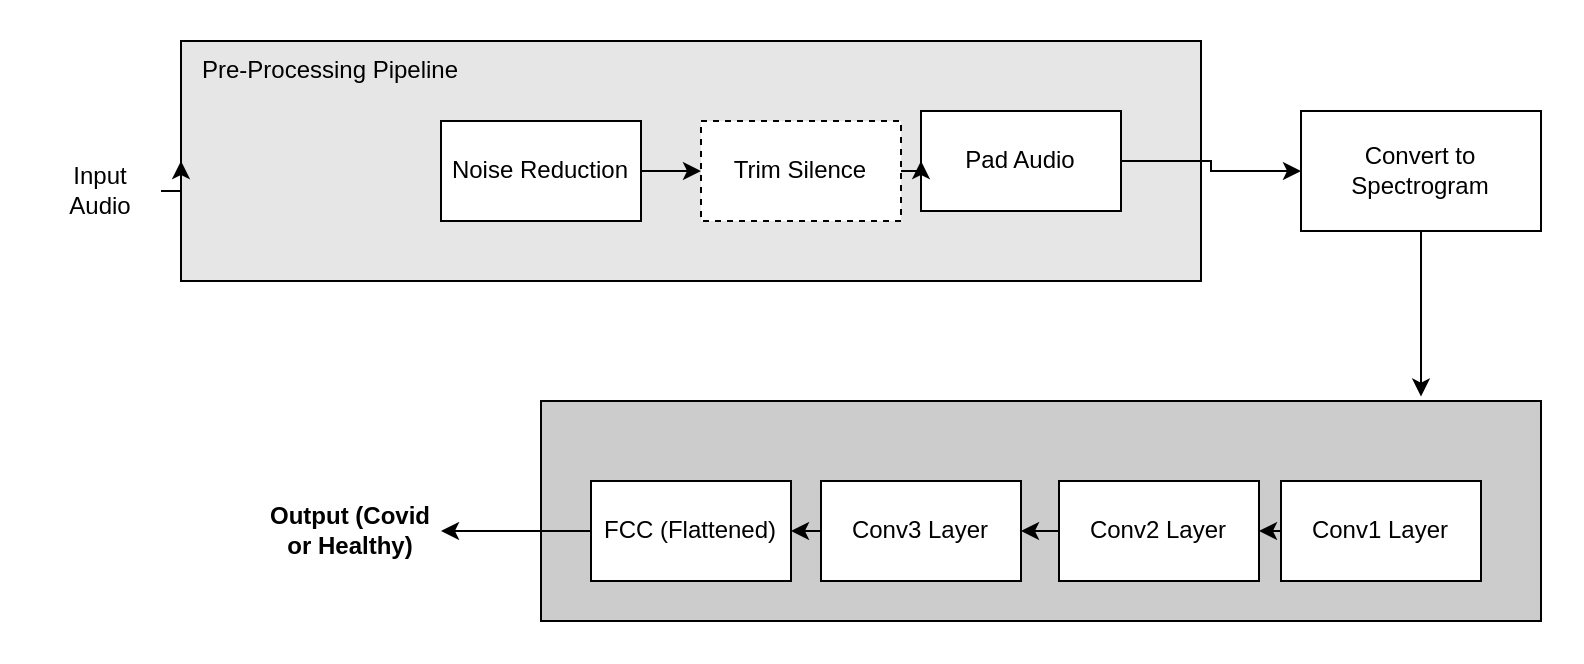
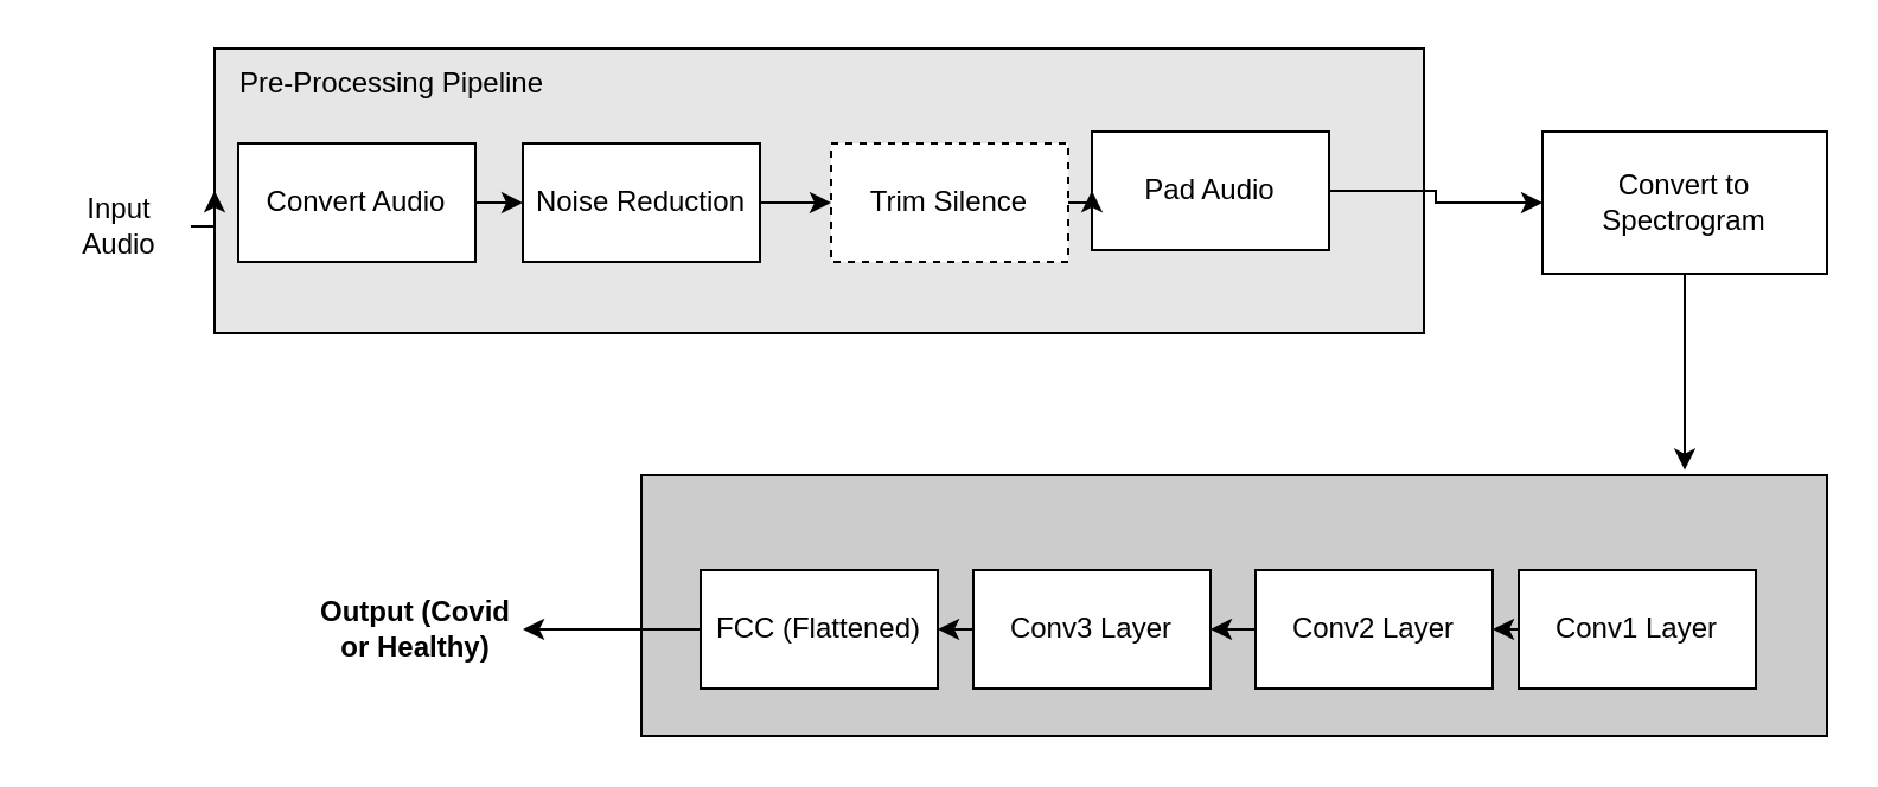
  <mxCell id="0" />
  <mxCell id="1" parent="0" />
  <mxCell id="2" value="" style="group;fillColor=#E6E6E6;movable=0;resizable=0;rotatable=0;deletable=0;editable=0;locked=1;connectable=0;" vertex="1" connectable="0" parent="1"><mxGeometry x="90" y="20" width="510" height="120" as="geometry" /></mxCell>
  <mxCell id="3" value="" style="rounded=0;whiteSpace=wrap;html=1;fillColor=#E6E6E6;" vertex="1" parent="2"><mxGeometry width="510" height="120" as="geometry" /></mxCell>
  <mxCell id="4" value="Pre-Processing Pipeline" style="text;html=1;align=center;verticalAlign=middle;whiteSpace=wrap;rounded=0;" vertex="1" parent="2"><mxGeometry x="-10" width="170" height="30" as="geometry" /></mxCell>
+ <mxCell id="5" value="Convert Audio" style="rounded=0;whiteSpace=wrap;html=1;" vertex="1" parent="2"><mxGeometry x="10" y="40" width="100" height="50" as="geometry" /></mxCell>
  <mxCell id="6" value="Noise Reduction" style="rounded=0;whiteSpace=wrap;html=1;" vertex="1" parent="2"><mxGeometry x="130" y="40" width="100" height="50" as="geometry" /></mxCell>
  <mxCell id="7" value="Trim Silence" style="rounded=0;whiteSpace=wrap;html=1;dashed=1;" vertex="1" parent="2"><mxGeometry x="260" y="40" width="100" height="50" as="geometry" /></mxCell>
  <mxCell id="8" value="Pad Audio" style="rounded=0;whiteSpace=wrap;html=1;" vertex="1" parent="2"><mxGeometry x="370" y="35" width="100" height="50" as="geometry" /></mxCell>
+ <mxCell id="9" style="edgeStyle=orthogonalEdgeStyle;rounded=0;orthogonalLoop=1;jettySize=auto;html=1;exitX=1;exitY=0.5;exitDx=0;exitDy=0;entryX=0;entryY=0.5;entryDx=0;entryDy=0;" edge="1" parent="2" source="5" target="6"><mxGeometry relative="1" as="geometry" /></mxCell>
  <mxCell id="10" style="edgeStyle=orthogonalEdgeStyle;rounded=0;orthogonalLoop=1;jettySize=auto;html=1;exitX=1;exitY=0.5;exitDx=0;exitDy=0;entryX=0;entryY=0.5;entryDx=0;entryDy=0;" edge="1" parent="2" source="6" target="7"><mxGeometry relative="1" as="geometry" /></mxCell>
  <mxCell id="11" style="edgeStyle=orthogonalEdgeStyle;rounded=0;orthogonalLoop=1;jettySize=auto;html=1;exitX=1;exitY=0.5;exitDx=0;exitDy=0;entryX=0;entryY=0.5;entryDx=0;entryDy=0;" edge="1" parent="2" source="7" target="8"><mxGeometry relative="1" as="geometry" /></mxCell>
  <mxCell id="12" value="Convert to Spectrogram" style="rounded=0;whiteSpace=wrap;html=1;" vertex="1" parent="1"><mxGeometry x="650" y="55" width="120" height="60" as="geometry" /></mxCell>
  <mxCell id="13" value="" style="rounded=0;whiteSpace=wrap;html=1;fillColor=#CCCCCC;" vertex="1" parent="1"><mxGeometry x="270" y="200" width="500" height="110" as="geometry" /></mxCell>
  <mxCell id="14" value="Conv1 Layer" style="rounded=0;whiteSpace=wrap;html=1;" vertex="1" parent="1"><mxGeometry x="640" y="240" width="100" height="50" as="geometry" /></mxCell>
  <mxCell id="15" style="edgeStyle=orthogonalEdgeStyle;rounded=0;orthogonalLoop=1;jettySize=auto;html=1;exitX=0;exitY=0.5;exitDx=0;exitDy=0;entryX=1;entryY=0.5;entryDx=0;entryDy=0;" edge="1" parent="1" source="16" target="18"><mxGeometry relative="1" as="geometry" /></mxCell>
  <mxCell id="16" value="Conv2 Layer" style="rounded=0;whiteSpace=wrap;html=1;" vertex="1" parent="1"><mxGeometry x="529" y="240" width="100" height="50" as="geometry" /></mxCell>
  <mxCell id="17" style="edgeStyle=orthogonalEdgeStyle;rounded=0;orthogonalLoop=1;jettySize=auto;html=1;exitX=0;exitY=0.5;exitDx=0;exitDy=0;entryX=1;entryY=0.5;entryDx=0;entryDy=0;" edge="1" parent="1" source="18" target="20"><mxGeometry relative="1" as="geometry" /></mxCell>
  <mxCell id="18" value="Conv3 Layer" style="rounded=0;whiteSpace=wrap;html=1;" vertex="1" parent="1"><mxGeometry x="410" y="240" width="100" height="50" as="geometry" /></mxCell>
  <mxCell id="19" style="edgeStyle=orthogonalEdgeStyle;rounded=0;orthogonalLoop=1;jettySize=auto;html=1;exitX=0;exitY=0.5;exitDx=0;exitDy=0;" edge="1" parent="1" source="20" target="21"><mxGeometry relative="1" as="geometry" /></mxCell>
  <mxCell id="20" value="FCC (Flattened)" style="rounded=0;whiteSpace=wrap;html=1;" vertex="1" parent="1"><mxGeometry x="295" y="240" width="100" height="50" as="geometry" /></mxCell>
  <mxCell id="21" value="&lt;b&gt;Output (Covid or Healthy)&lt;/b&gt;" style="text;html=1;align=center;verticalAlign=middle;whiteSpace=wrap;rounded=0;" vertex="1" parent="1"><mxGeometry x="130" y="250" width="90" height="30" as="geometry" /></mxCell>
  <mxCell id="22" style="edgeStyle=orthogonalEdgeStyle;rounded=0;orthogonalLoop=1;jettySize=auto;html=1;exitX=1;exitY=0.5;exitDx=0;exitDy=0;entryX=0;entryY=0.5;entryDx=0;entryDy=0;" edge="1" parent="1" source="23" target="3"><mxGeometry relative="1" as="geometry" /></mxCell>
  <mxCell id="23" value="Input Audio" style="text;html=1;align=center;verticalAlign=middle;whiteSpace=wrap;rounded=0;" vertex="1" parent="1"><mxGeometry x="20" y="80" width="60" height="30" as="geometry" /></mxCell>
  <mxCell id="24" style="edgeStyle=orthogonalEdgeStyle;rounded=0;orthogonalLoop=1;jettySize=auto;html=1;exitX=0.5;exitY=1;exitDx=0;exitDy=0;entryX=0.88;entryY=-0.02;entryDx=0;entryDy=0;entryPerimeter=0;" edge="1" parent="1" source="12" target="13"><mxGeometry relative="1" as="geometry" /></mxCell>
  <mxCell id="25" value="" style="endArrow=classic;html=1;rounded=0;exitX=0;exitY=0.5;exitDx=0;exitDy=0;entryX=1;entryY=0.5;entryDx=0;entryDy=0;" edge="1" parent="1" source="14" target="16"><mxGeometry width="50" height="50" relative="1" as="geometry"><mxPoint x="370" y="200" as="sourcePoint" /><mxPoint x="420" y="150" as="targetPoint" /></mxGeometry></mxCell>
  <mxCell id="26" style="edgeStyle=orthogonalEdgeStyle;rounded=0;orthogonalLoop=1;jettySize=auto;html=1;exitX=1;exitY=0.5;exitDx=0;exitDy=0;entryX=0;entryY=0.5;entryDx=0;entryDy=0;" edge="1" parent="1" source="8" target="12"><mxGeometry relative="1" as="geometry"><mxPoint x="600" y="85" as="targetPoint" /></mxGeometry></mxCell>
